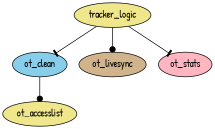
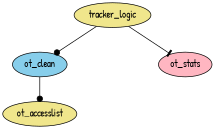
  digraph {
    fontname="Patrick Hand"
    node [fillcolor=khaki fontname="Patrick Hand" style=filled]
    edge [arrowhead=dot fontname="Patrick Hand"]
    ot_clean [fillcolor=skyblue]
    tracker_logic
-   ot_livesync [fillcolor=tan]
    ot_stats [fillcolor=lightpink]
    ot_accesslist
    ot_clean -> ot_accesslist
-   tracker_logic -> ot_clean [arrowhead=tee]
-   tracker_logic -> ot_livesync
+   tracker_logic -> ot_clean
    tracker_logic -> ot_stats [arrowhead=tee]
  }
